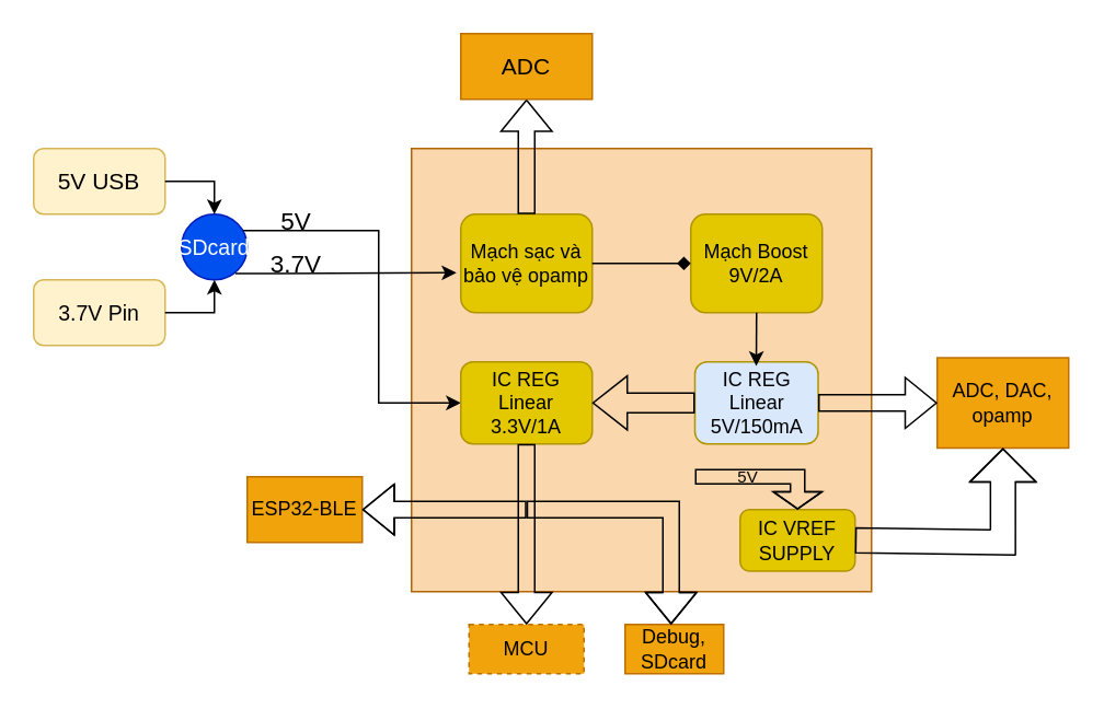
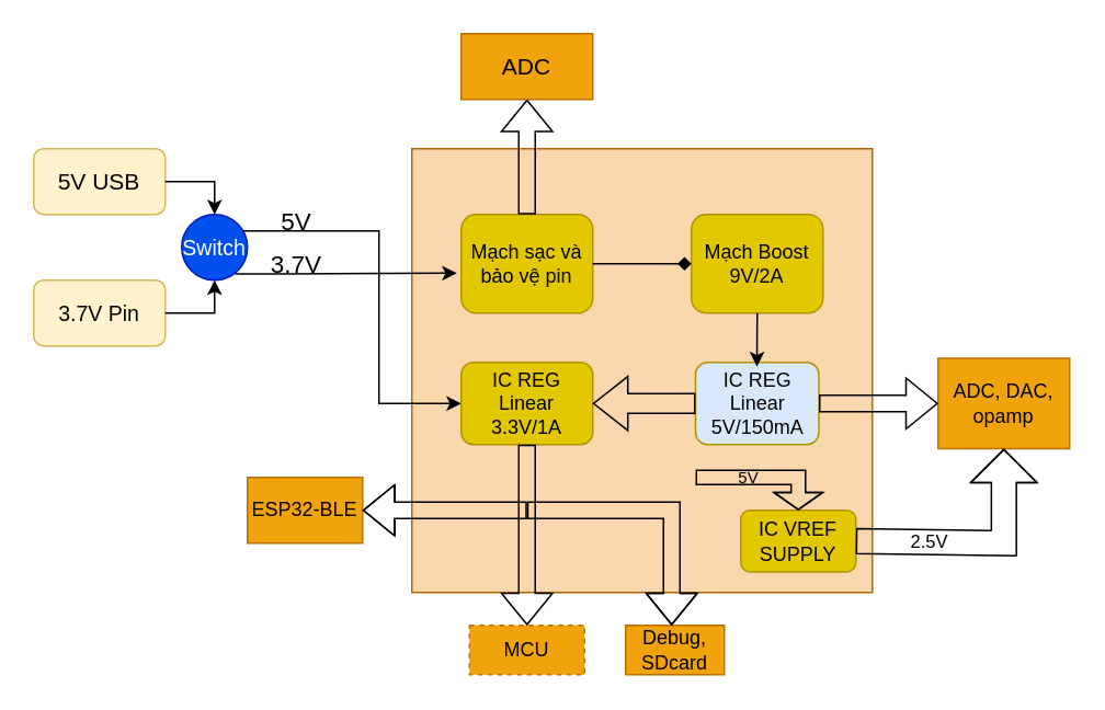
  <mxCell id="0" />
  <mxCell id="1" parent="0" />
  <mxCell id="2" value="" style="rounded=0;whiteSpace=wrap;html=1;fillColor=#fad7ac;strokeColor=#b46504;" vertex="1" parent="1"><mxGeometry x="250" y="90" width="280" height="270" as="geometry" /></mxCell>
  <mxCell id="3" value="&lt;font style=&quot;font-size: 14px;&quot;&gt;5V USB&lt;/font&gt;" style="rounded=1;whiteSpace=wrap;html=1;fillColor=#fff2cc;strokeColor=#d6b656;" vertex="1" parent="1"><mxGeometry x="20" y="90" width="80" height="40" as="geometry" /></mxCell>
  <mxCell id="4" value="&lt;font style=&quot;font-size: 13px;&quot;&gt;3.7V Pin&lt;/font&gt;" style="rounded=1;whiteSpace=wrap;html=1;fillColor=#fff2cc;strokeColor=#d6b656;" vertex="1" parent="1"><mxGeometry x="20" y="170" width="80" height="40" as="geometry" /></mxCell>
- <mxCell id="5" value="&lt;font style=&quot;font-size: 13px;&quot;&gt;SDcard&lt;/font&gt;" style="ellipse;whiteSpace=wrap;html=1;aspect=fixed;fillColor=#0050ef;fontColor=#ffffff;strokeColor=#001DBC;" vertex="1" parent="1"><mxGeometry x="110" y="130" width="40" height="40" as="geometry" /></mxCell>
+ <mxCell id="5" value="&lt;font style=&quot;font-size: 13px;&quot;&gt;Switch&lt;/font&gt;" style="ellipse;whiteSpace=wrap;html=1;aspect=fixed;fillColor=#0050ef;fontColor=#ffffff;strokeColor=#001DBC;" vertex="1" parent="1"><mxGeometry x="110" y="130" width="40" height="40" as="geometry" /></mxCell>
  <mxCell id="6" value="" style="endArrow=classic;html=1;rounded=0;exitX=1;exitY=0.5;exitDx=0;exitDy=0;" edge="1" parent="1" source="3"><mxGeometry width="50" height="50" relative="1" as="geometry"><mxPoint x="350" y="260" as="sourcePoint" /><mxPoint x="130" y="130" as="targetPoint" /><Array as="points"><mxPoint x="130" y="110" /></Array></mxGeometry></mxCell>
  <mxCell id="7" value="" style="endArrow=classic;html=1;rounded=0;exitX=1;exitY=0.5;exitDx=0;exitDy=0;entryX=0.5;entryY=1;entryDx=0;entryDy=0;" edge="1" parent="1" source="4" target="5"><mxGeometry width="50" height="50" relative="1" as="geometry"><mxPoint x="350" y="260" as="sourcePoint" /><mxPoint x="400" y="210" as="targetPoint" /><Array as="points"><mxPoint x="130" y="190" /></Array></mxGeometry></mxCell>
  <mxCell id="8" value="" style="endArrow=classic;html=1;rounded=0;exitX=0.935;exitY=0.249;exitDx=0;exitDy=0;entryX=0;entryY=0.5;entryDx=0;entryDy=0;exitPerimeter=0;" edge="1" parent="1" source="5" target="21"><mxGeometry width="50" height="50" relative="1" as="geometry"><mxPoint x="124.422" y="139.998" as="sourcePoint" /><mxPoint x="250" y="141.12" as="targetPoint" /><Array as="points"><mxPoint x="230" y="140" /><mxPoint x="230" y="245" /></Array></mxGeometry></mxCell>
  <mxCell id="9" value="" style="endArrow=classic;html=1;rounded=0;exitX=0.818;exitY=0.906;exitDx=0;exitDy=0;entryX=-0.033;entryY=0.595;entryDx=0;entryDy=0;entryPerimeter=0;exitPerimeter=0;" edge="1" parent="1" source="5" target="12"><mxGeometry width="50" height="50" relative="1" as="geometry"><mxPoint x="122" y="169" as="sourcePoint" /><mxPoint x="250" y="170" as="targetPoint" /></mxGeometry></mxCell>
  <mxCell id="10" value="&lt;font style=&quot;font-size: 15px;&quot;&gt;5V&lt;/font&gt;" style="text;html=1;align=center;verticalAlign=middle;whiteSpace=wrap;rounded=0;" vertex="1" parent="1"><mxGeometry x="150" y="119" width="60" height="30" as="geometry" /></mxCell>
  <mxCell id="11" value="&lt;font style=&quot;font-size: 15px;&quot;&gt;3.7V&lt;/font&gt;" style="text;html=1;align=center;verticalAlign=middle;whiteSpace=wrap;rounded=0;" vertex="1" parent="1"><mxGeometry x="150" y="145" width="60" height="30" as="geometry" /></mxCell>
- <mxCell id="12" value="Mạch sạc và bảo vệ opamp" style="rounded=1;whiteSpace=wrap;html=1;fillColor=#e3c800;fontColor=#000000;strokeColor=#B09500;" vertex="1" parent="1"><mxGeometry x="280" y="130" width="80" height="60" as="geometry" /></mxCell>
+ <mxCell id="12" value="Mạch sạc và bảo vệ pin" style="rounded=1;whiteSpace=wrap;html=1;fillColor=#e3c800;fontColor=#000000;strokeColor=#B09500;" vertex="1" parent="1"><mxGeometry x="280" y="130" width="80" height="60" as="geometry" /></mxCell>
  <mxCell id="13" value="" style="shape=flexArrow;endArrow=classic;html=1;rounded=0;exitX=0.5;exitY=0;exitDx=0;exitDy=0;" edge="1" parent="1" source="12"><mxGeometry width="50" height="50" relative="1" as="geometry"><mxPoint x="290" y="160" as="sourcePoint" /><mxPoint x="320" y="60" as="targetPoint" /></mxGeometry></mxCell>
  <mxCell id="14" value="&lt;font style=&quot;font-size: 14px;&quot;&gt;ADC&lt;/font&gt;" style="rounded=0;whiteSpace=wrap;html=1;fillColor=#f0a30a;fontColor=#000000;strokeColor=#BD7000;" vertex="1" parent="1"><mxGeometry x="280" y="20" width="80" height="40" as="geometry" /></mxCell>
  <mxCell id="15" value="Mạch Boost&lt;div&gt;9V/2A&lt;/div&gt;" style="rounded=1;whiteSpace=wrap;html=1;fillColor=#e3c800;fontColor=#000000;strokeColor=#B09500;" vertex="1" parent="1"><mxGeometry x="420" y="130" width="80" height="60" as="geometry" /></mxCell>
  <mxCell id="16" value="" style="endArrow=diamond;html=1;rounded=0;exitX=1;exitY=0.5;exitDx=0;exitDy=0;entryX=0;entryY=0.5;entryDx=0;entryDy=0;" edge="1" parent="1" source="12" target="15"><mxGeometry width="50" height="50" relative="1" as="geometry"><mxPoint x="360" y="150" as="sourcePoint" /><mxPoint x="410" y="100" as="targetPoint" /></mxGeometry></mxCell>
  <mxCell id="17" value="IC REG Linear 5V/150mA" style="rounded=1;whiteSpace=wrap;html=1;fillColor=#dae8fc;fontColor=#000000;strokeColor=#B09500;" vertex="1" parent="1"><mxGeometry x="422.5" y="220" width="75" height="50" as="geometry" /></mxCell>
  <mxCell id="18" value="" style="endArrow=classic;html=1;rounded=0;exitX=0.5;exitY=1;exitDx=0;exitDy=0;entryX=0.498;entryY=0.051;entryDx=0;entryDy=0;entryPerimeter=0;" edge="1" parent="1" source="15" target="17"><mxGeometry width="50" height="50" relative="1" as="geometry"><mxPoint x="310" y="160" as="sourcePoint" /><mxPoint x="360" y="110" as="targetPoint" /></mxGeometry></mxCell>
  <mxCell id="19" value="ADC, DAC, opamp" style="rounded=0;whiteSpace=wrap;html=1;fillColor=#f0a30a;fontColor=#000000;strokeColor=#BD7000;" vertex="1" parent="1"><mxGeometry x="570" y="217.5" width="80" height="55" as="geometry" /></mxCell>
  <mxCell id="20" value="" style="shape=flexArrow;endArrow=classic;html=1;rounded=0;exitX=1;exitY=0.5;exitDx=0;exitDy=0;entryX=0;entryY=0.5;entryDx=0;entryDy=0;" edge="1" parent="1" source="17" target="19"><mxGeometry width="50" height="50" relative="1" as="geometry"><mxPoint x="360" y="210" as="sourcePoint" /><mxPoint x="410" y="160" as="targetPoint" /></mxGeometry></mxCell>
  <mxCell id="21" value="IC REG Linear 3.3V/1A" style="rounded=1;whiteSpace=wrap;html=1;fillColor=#e3c800;fontColor=#000000;strokeColor=#B09500;" vertex="1" parent="1"><mxGeometry x="280" y="220" width="80" height="50" as="geometry" /></mxCell>
  <mxCell id="22" value="" style="shape=flexArrow;endArrow=classic;html=1;rounded=0;width=11.86;endSize=6.607;exitX=0;exitY=0.5;exitDx=0;exitDy=0;" edge="1" parent="1" source="17"><mxGeometry width="50" height="50" relative="1" as="geometry"><mxPoint x="190" y="245" as="sourcePoint" /><mxPoint x="360" y="245" as="targetPoint" /></mxGeometry></mxCell>
  <mxCell id="23" value="MCU" style="rounded=0;whiteSpace=wrap;html=1;fillColor=#f0a30a;fontColor=#000000;strokeColor=#BD7000;dashed=1;" vertex="1" parent="1"><mxGeometry x="285" y="380" width="70" height="30" as="geometry" /></mxCell>
  <mxCell id="24" value="" style="shape=flexArrow;endArrow=classic;html=1;rounded=0;exitX=0.5;exitY=1;exitDx=0;exitDy=0;entryX=0.5;entryY=0;entryDx=0;entryDy=0;" edge="1" parent="1" source="21" target="23"><mxGeometry width="50" height="50" relative="1" as="geometry"><mxPoint x="330" y="290" as="sourcePoint" /><mxPoint x="380" y="240" as="targetPoint" /></mxGeometry></mxCell>
  <mxCell id="25" value="Debug, SDcard" style="rounded=0;whiteSpace=wrap;html=1;fillColor=#f0a30a;fontColor=#000000;strokeColor=#BD7000;" vertex="1" parent="1"><mxGeometry x="380" y="380" width="60" height="30" as="geometry" /></mxCell>
  <mxCell id="26" value="" style="shape=flexArrow;endArrow=classic;html=1;rounded=0;entryX=0.5;entryY=0;entryDx=0;entryDy=0;" edge="1" parent="1"><mxGeometry width="50" height="50" relative="1" as="geometry"><mxPoint x="320" y="310" as="sourcePoint" /><mxPoint x="408" y="380" as="targetPoint" /><Array as="points"><mxPoint x="408" y="310" /></Array></mxGeometry></mxCell>
  <mxCell id="27" value="ESP32-BLE" style="rounded=0;whiteSpace=wrap;html=1;fillColor=#f0a30a;fontColor=#000000;strokeColor=#BD7000;" vertex="1" parent="1"><mxGeometry x="150" y="290" width="70" height="40" as="geometry" /></mxCell>
  <mxCell id="28" value="" style="shape=flexArrow;endArrow=classic;html=1;rounded=0;entryX=1;entryY=0.5;entryDx=0;entryDy=0;" edge="1" parent="1"><mxGeometry width="50" height="50" relative="1" as="geometry"><mxPoint x="320" y="309.98" as="sourcePoint" /><mxPoint x="220" y="309.98" as="targetPoint" /><Array as="points"><mxPoint x="290" y="309.98" /></Array></mxGeometry></mxCell>
  <mxCell id="29" value="IC VREF SUPPLY" style="rounded=1;whiteSpace=wrap;html=1;fillColor=#e3c800;fontColor=#000000;strokeColor=#B09500;" vertex="1" parent="1"><mxGeometry x="450" y="310" width="70" height="37.5" as="geometry" /></mxCell>
  <mxCell id="30" value="" style="shape=flexArrow;endArrow=classic;html=1;rounded=0;entryX=0.5;entryY=0;entryDx=0;entryDy=0;width=8.727;endSize=3.12;" edge="1" parent="1" target="29"><mxGeometry width="50" height="50" relative="1" as="geometry"><mxPoint x="422.5" y="290" as="sourcePoint" /><mxPoint x="485" y="260" as="targetPoint" /><Array as="points"><mxPoint x="450" y="290" /><mxPoint x="485" y="290" /></Array></mxGeometry></mxCell>
  <mxCell id="31" value="&lt;font style=&quot;font-size: 10px;&quot;&gt;5V&lt;/font&gt;" style="text;html=1;align=center;verticalAlign=middle;whiteSpace=wrap;rounded=0;" vertex="1" parent="1"><mxGeometry x="430" y="280" width="50" height="20" as="geometry" /></mxCell>
  <mxCell id="32" value="" style="shape=flexArrow;endArrow=classic;html=1;rounded=0;entryX=0.5;entryY=1;entryDx=0;entryDy=0;exitX=1;exitY=0.5;exitDx=0;exitDy=0;endWidth=24.051;endSize=6.367;width=15.19;" edge="1" parent="1" source="29" target="19"><mxGeometry width="50" height="50" relative="1" as="geometry"><mxPoint x="420" y="280" as="sourcePoint" /><mxPoint x="470" y="230" as="targetPoint" /><Array as="points"><mxPoint x="610" y="330" /></Array></mxGeometry></mxCell>
+ <mxCell id="33" value="&lt;font style=&quot;font-size: 11px;&quot;&gt;2.5V&lt;/font&gt;" style="text;html=1;align=center;verticalAlign=middle;whiteSpace=wrap;rounded=0;" vertex="1" parent="1"><mxGeometry x="535" y="314" width="60" height="30" as="geometry" /></mxCell>
